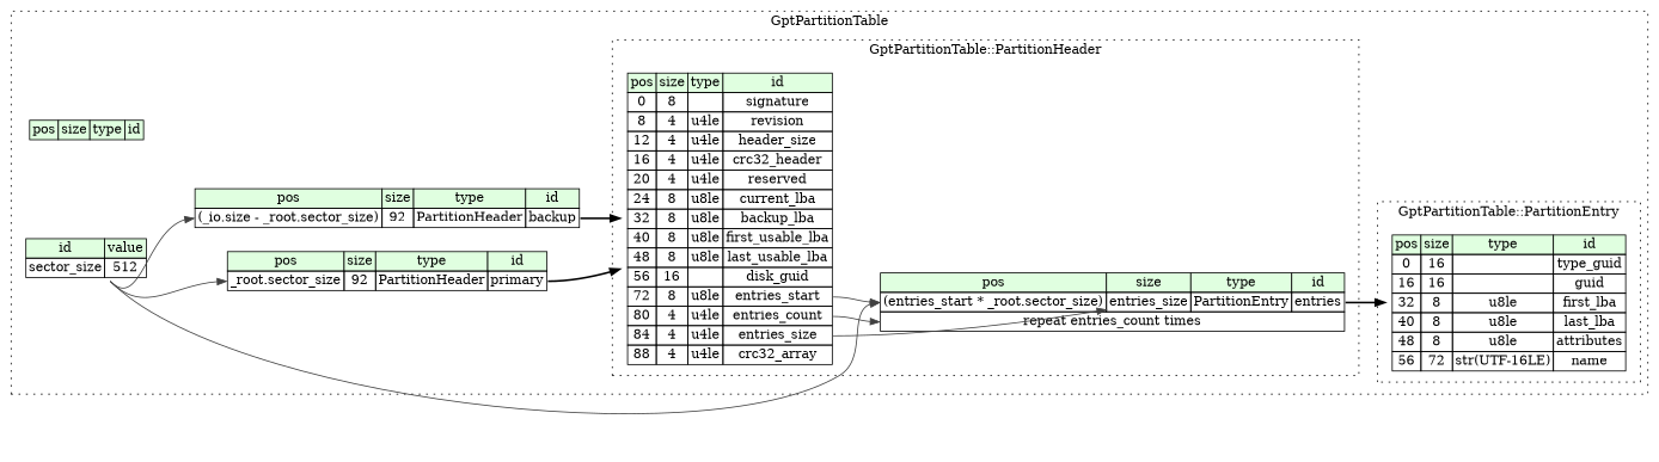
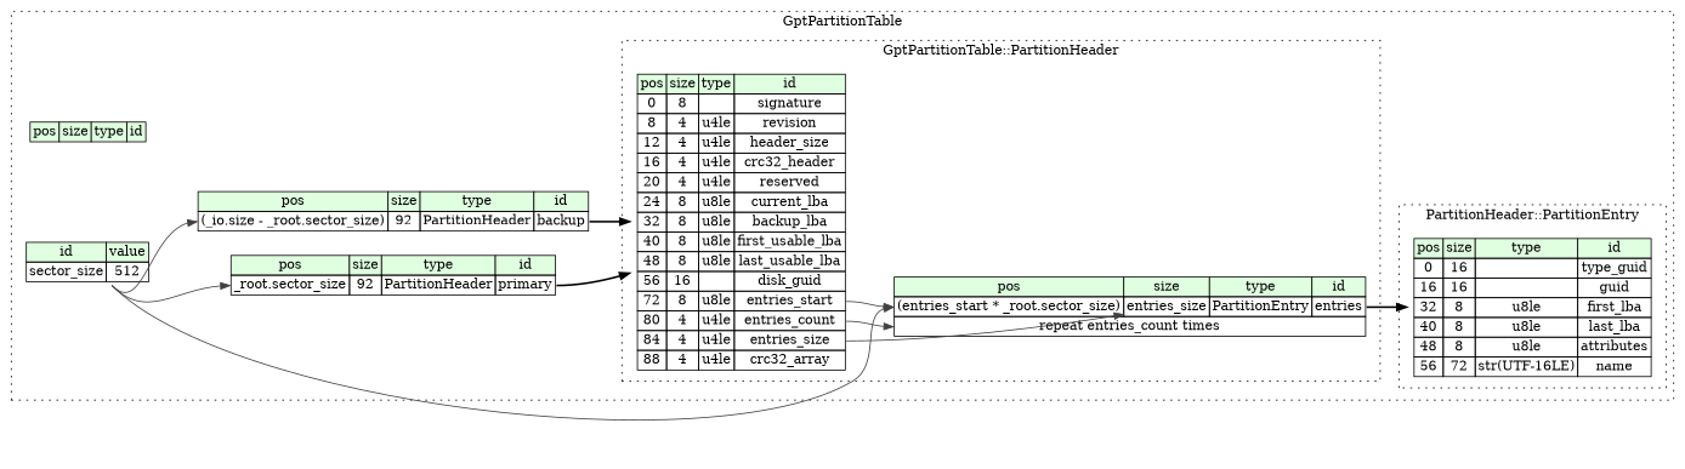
  digraph {
    rankdir=LR
    node [shape=plaintext]
    edge [color="#404040" tailport=sector_size_type]
    n1 [label=<<TABLE BORDER="0" CELLBORDER="1" CELLSPACING="0"> 				<TR><TD BGCOLOR="#E0FFE0">pos</TD><TD BGCOLOR="#E0FFE0">size</TD><TD BGCOLOR="#E0FFE0">type</TD><TD BGCOLOR="#E0FFE0">id</TD></TR> 				<TR><TD PORT="type_guid_pos">0</TD><TD PORT="type_guid_size">16</TD><TD></TD><TD PORT="type_guid_type">type_guid</TD></TR> 				<TR><TD PORT="guid_pos">16</TD><TD PORT="guid_size">16</TD><TD></TD><TD PORT="guid_type">guid</TD></TR> 				<TR><TD PORT="first_lba_pos">32</TD><TD PORT="first_lba_size">8</TD><TD>u8le</TD><TD PORT="first_lba_type">first_lba</TD></TR> 				<TR><TD PORT="last_lba_pos">40</TD><TD PORT="last_lba_size">8</TD><TD>u8le</TD><TD PORT="last_lba_type">last_lba</TD></TR> 				<TR><TD PORT="attributes_pos">48</TD><TD PORT="attributes_size">8</TD><TD>u8le</TD><TD PORT="attributes_type">attributes</TD></TR> 				<TR><TD PORT="name_pos">56</TD><TD PORT="name_size">72</TD><TD>str(UTF-16LE)</TD><TD PORT="name_type">name</TD></TR> 			</TABLE>>]
    n2 [label=<<TABLE BORDER="0" CELLBORDER="1" CELLSPACING="0"> 				<TR><TD BGCOLOR="#E0FFE0">pos</TD><TD BGCOLOR="#E0FFE0">size</TD><TD BGCOLOR="#E0FFE0">type</TD><TD BGCOLOR="#E0FFE0">id</TD></TR> 				<TR><TD PORT="signature_pos">0</TD><TD PORT="signature_size">8</TD><TD></TD><TD PORT="signature_type">signature</TD></TR> 				<TR><TD PORT="revision_pos">8</TD><TD PORT="revision_size">4</TD><TD>u4le</TD><TD PORT="revision_type">revision</TD></TR> 				<TR><TD PORT="header_size_pos">12</TD><TD PORT="header_size_size">4</TD><TD>u4le</TD><TD PORT="header_size_type">header_size</TD></TR> 				<TR><TD PORT="crc32_header_pos">16</TD><TD PORT="crc32_header_size">4</TD><TD>u4le</TD><TD PORT="crc32_header_type">crc32_header</TD></TR> 				<TR><TD PORT="reserved_pos">20</TD><TD PORT="reserved_size">4</TD><TD>u4le</TD><TD PORT="reserved_type">reserved</TD></TR> 				<TR><TD PORT="current_lba_pos">24</TD><TD PORT="current_lba_size">8</TD><TD>u8le</TD><TD PORT="current_lba_type">current_lba</TD></TR> 				<TR><TD PORT="backup_lba_pos">32</TD><TD PORT="backup_lba_size">8</TD><TD>u8le</TD><TD PORT="backup_lba_type">backup_lba</TD></TR> 				<TR><TD PORT="first_usable_lba_pos">40</TD><TD PORT="first_usable_lba_size">8</TD><TD>u8le</TD><TD PORT="first_usable_lba_type">first_usable_lba</TD></TR> 				<TR><TD PORT="last_usable_lba_pos">48</TD><TD PORT="last_usable_lba_size">8</TD><TD>u8le</TD><TD PORT="last_usable_lba_type">last_usable_lba</TD></TR> 				<TR><TD PORT="disk_guid_pos">56</TD><TD PORT="disk_guid_size">16</TD><TD></TD><TD PORT="disk_guid_type">disk_guid</TD></TR> 				<TR><TD PORT="entries_start_pos">72</TD><TD PORT="entries_start_size">8</TD><TD>u8le</TD><TD PORT="entries_start_type">entries_start</TD></TR> 				<TR><TD PORT="entries_count_pos">80</TD><TD PORT="entries_count_size">4</TD><TD>u4le</TD><TD PORT="entries_count_type">entries_count</TD></TR> 				<TR><TD PORT="entries_size_pos">84</TD><TD PORT="entries_size_size">4</TD><TD>u4le</TD><TD PORT="entries_size_type">entries_size</TD></TR> 				<TR><TD PORT="crc32_array_pos">88</TD><TD PORT="crc32_array_size">4</TD><TD>u4le</TD><TD PORT="crc32_array_type">crc32_array</TD></TR> 			</TABLE>>]
    n3 [label=<<TABLE BORDER="0" CELLBORDER="1" CELLSPACING="0"> 				<TR><TD BGCOLOR="#E0FFE0">pos</TD><TD BGCOLOR="#E0FFE0">size</TD><TD BGCOLOR="#E0FFE0">type</TD><TD BGCOLOR="#E0FFE0">id</TD></TR> 				<TR><TD PORT="entries_pos">(entries_start * _root.sector_size)</TD><TD PORT="entries_size">entries_size</TD><TD>PartitionEntry</TD><TD PORT="entries_type">entries</TD></TR> 				<TR><TD COLSPAN="4" PORT="entries__repeat">repeat entries_count times</TD></TR> 			</TABLE>>]
    n4 [label=<<TABLE BORDER="0" CELLBORDER="1" CELLSPACING="0"> 			<TR><TD BGCOLOR="#E0FFE0">pos</TD><TD BGCOLOR="#E0FFE0">size</TD><TD BGCOLOR="#E0FFE0">type</TD><TD BGCOLOR="#E0FFE0">id</TD></TR> 		</TABLE>>]
    n5 [label=<<TABLE BORDER="0" CELLBORDER="1" CELLSPACING="0"> 			<TR><TD BGCOLOR="#E0FFE0">id</TD><TD BGCOLOR="#E0FFE0">value</TD></TR> 			<TR><TD>sector_size</TD><TD>512</TD></TR> 		</TABLE>>]
    n6 [label=<<TABLE BORDER="0" CELLBORDER="1" CELLSPACING="0"> 			<TR><TD BGCOLOR="#E0FFE0">pos</TD><TD BGCOLOR="#E0FFE0">size</TD><TD BGCOLOR="#E0FFE0">type</TD><TD BGCOLOR="#E0FFE0">id</TD></TR> 			<TR><TD PORT="primary_pos">_root.sector_size</TD><TD PORT="primary_size">92</TD><TD>PartitionHeader</TD><TD PORT="primary_type">primary</TD></TR> 		</TABLE>>]
    n7 [label=<<TABLE BORDER="0" CELLBORDER="1" CELLSPACING="0"> 			<TR><TD BGCOLOR="#E0FFE0">pos</TD><TD BGCOLOR="#E0FFE0">size</TD><TD BGCOLOR="#E0FFE0">type</TD><TD BGCOLOR="#E0FFE0">id</TD></TR> 			<TR><TD PORT="backup_pos">(_io.size - _root.sector_size)</TD><TD PORT="backup_size">92</TD><TD>PartitionHeader</TD><TD PORT="backup_type">backup</TD></TR> 		</TABLE>>]
    subgraph cluster_1 {
      label=GptPartitionTable
      style=dotted
      n4
      n5
      n6
      n7
      subgraph cluster_2 {
-       label="GptPartitionTable::PartitionEntry"
+       label="PartitionHeader::PartitionEntry"
        style=dotted
        n1
      }
      subgraph cluster_3 {
        label="GptPartitionTable::PartitionHeader"
        style=dotted
        n2
        n3
      }
    }
    n2 -> n3 [headport=entries_pos tailport=entries_start_type]
    n2 -> n3 [headport=entries_size tailport=entries_size_type]
    n2 -> n3 [headport=entries__repeat tailport=entries_count_type]
    n3 -> n1 [style=bold tailport=entries_type color=""]
    n5 -> n3 [headport=entries_pos]
    n5 -> n6 [headport=primary_pos]
    n5 -> n7 [headport=backup_pos]
    n6 -> n2 [style=bold tailport=primary_type color=""]
    n7 -> n2 [style=bold tailport=backup_type color=""]
  }
